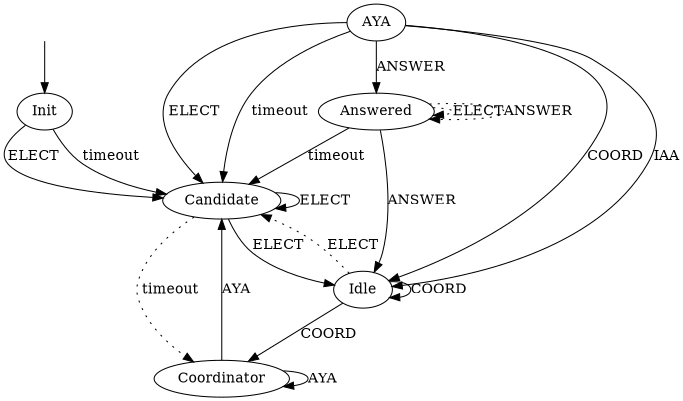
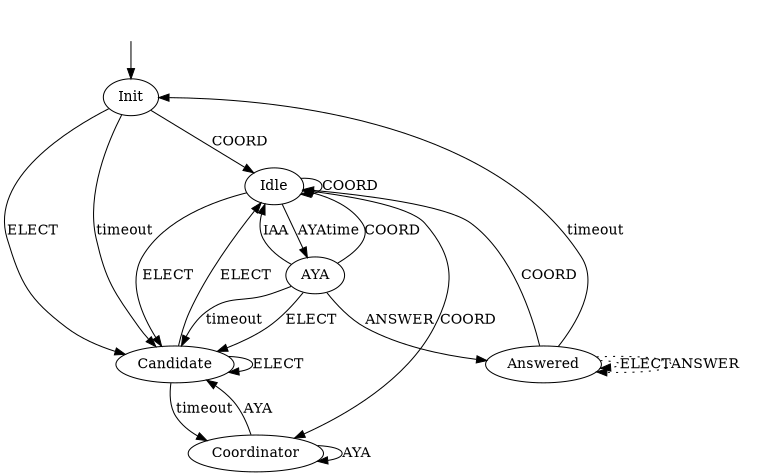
  digraph {
    splines=true
    n1 [label=Init]
    n2 [label=Idle]
    n3 [label=Candidate]
    n4 [label=AYA]
    n5 [label=Coordinator]
    n6 [label=Answered]
    _nil [style=invis]
+   n1 -> n2 [label=COORD]
    n1 -> n3 [label=ELECT]
    n1 -> n3 [label=timeout]
    n2 -> n2 [label=COORD]
-   n2 -> n3 [label=ELECT style=dotted]
+   n2 -> n3 [label=ELECT]
+   n2 -> n4 [label=AYAtime]
    n2 -> n5 [label=COORD]
    n3 -> n2 [label=ELECT]
    n3 -> n3 [label=ELECT]
-   n3 -> n5 [label=timeout style=dotted]
+   n3 -> n5 [label=timeout]
    n4 -> n2 [label=COORD]
    n4 -> n2 [label=IAA]
    n4 -> n3 [label=ELECT]
    n4 -> n3 [label=timeout]
    n4 -> n6 [label=ANSWER]
    n5 -> n3 [label=AYA]
    n5 -> n5 [label=AYA]
-   n6 -> n2 [label=ANSWER]
-   n6 -> n3 [label=timeout]
+   n6 -> n2 [label=COORD]
+   n6 -> n1 [label=timeout]
    n6 -> n6 [label=ELECT style=dotted]
    n6 -> n6 [label=ANSWER style=dotted]
    _nil -> n1
  }
